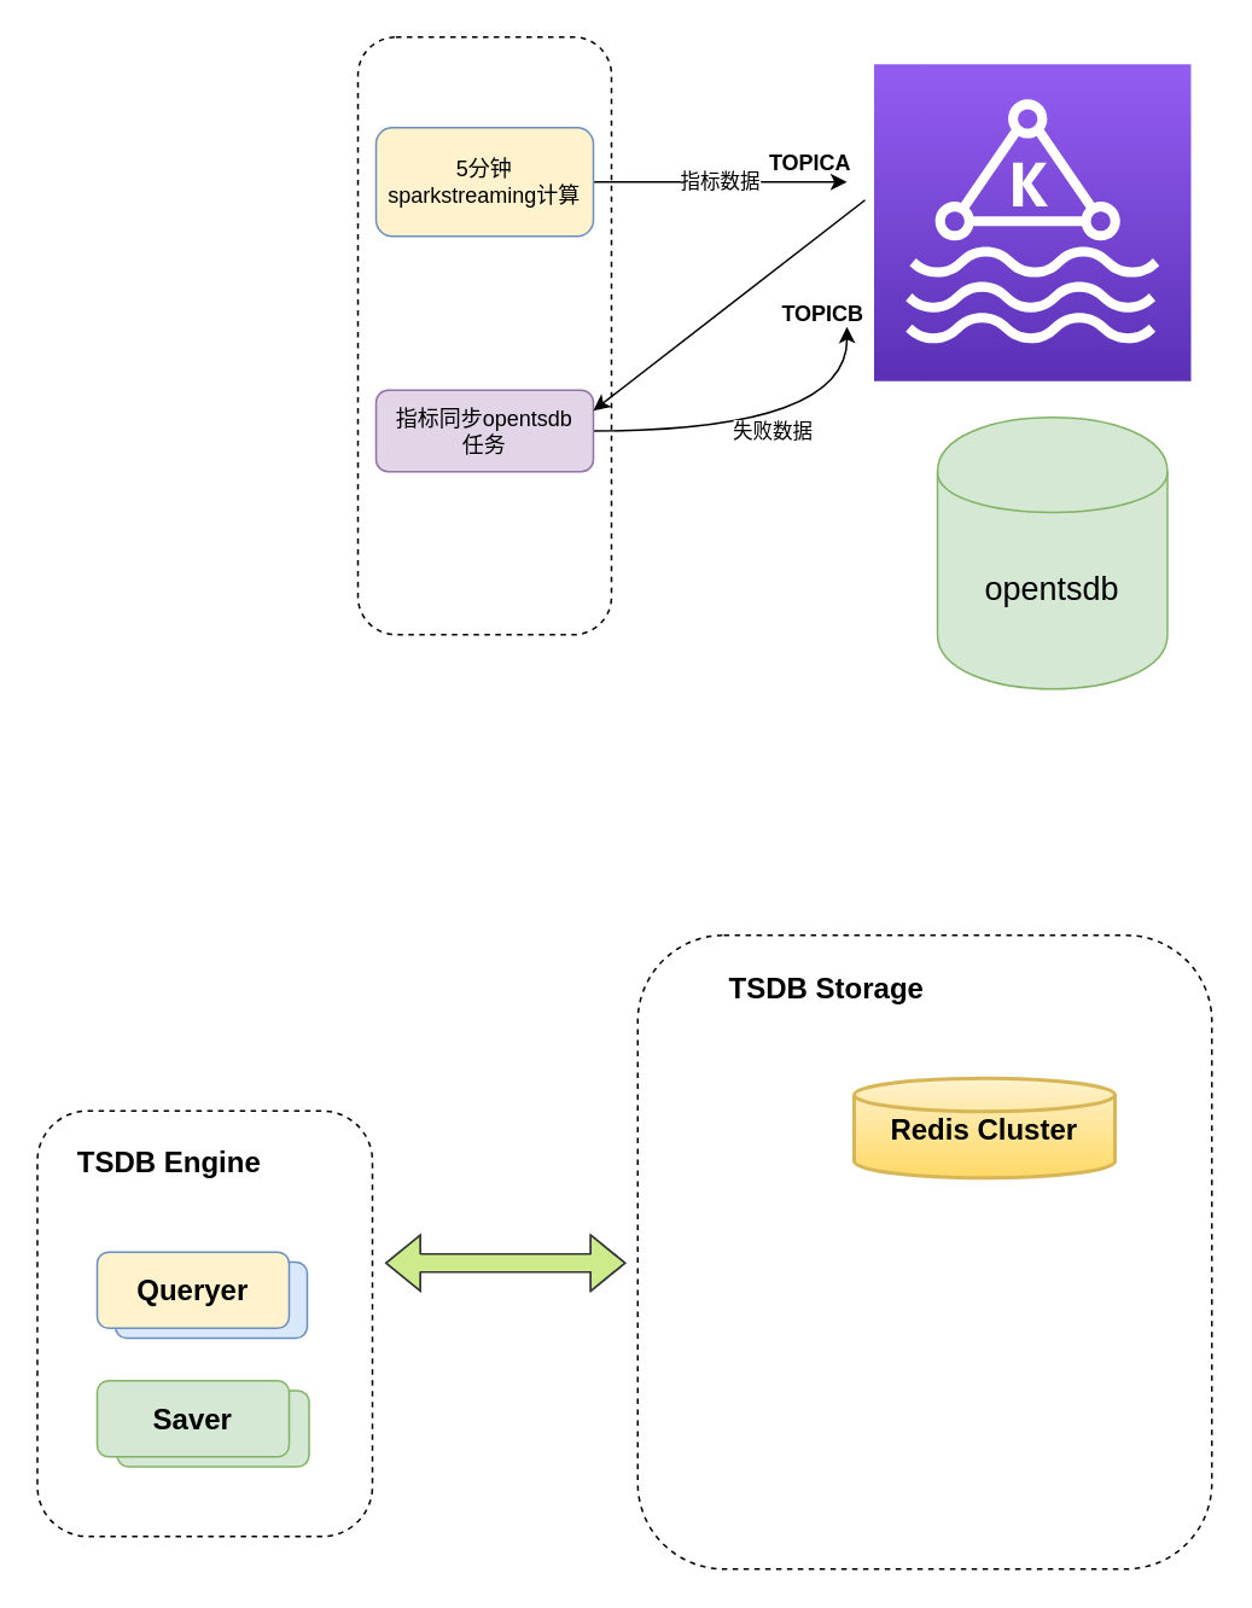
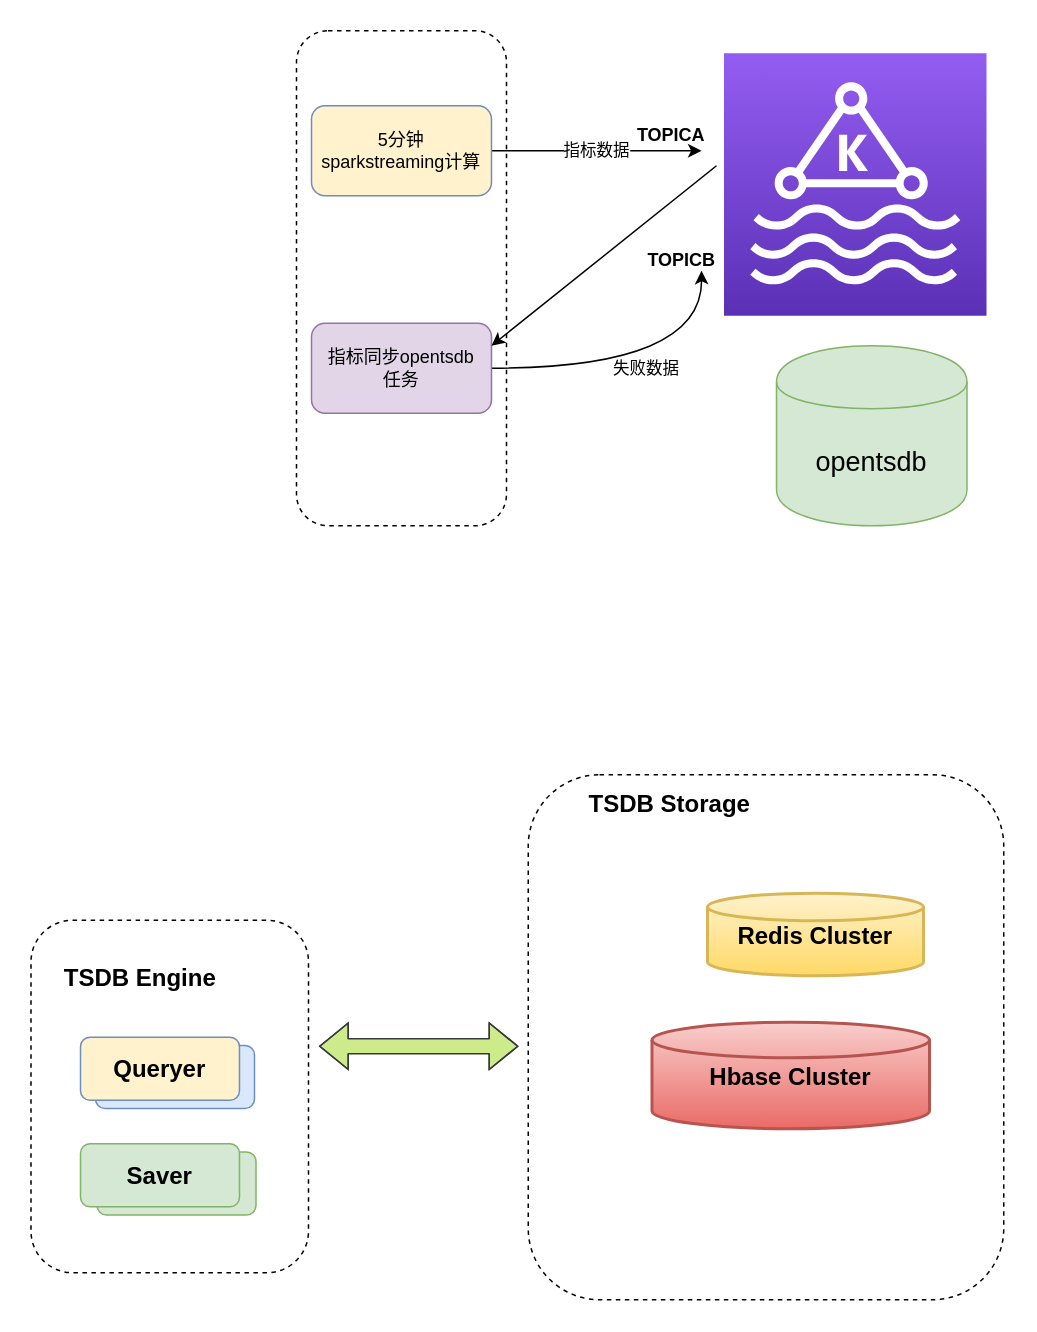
  <mxCell id="0" />
  <mxCell id="1" parent="0" />
  <mxCell id="2" value="" style="rounded=1;whiteSpace=wrap;html=1;dashed=1;fontSize=16;" vertex="1" parent="1"><mxGeometry x="20" y="613" width="185" height="235" as="geometry" /></mxCell>
  <mxCell id="3" value="&lt;font style=&quot;font-size: 16px;&quot;&gt;&lt;b style=&quot;font-size: 16px;&quot;&gt;Saver&lt;/b&gt;&lt;/font&gt;" style="rounded=1;whiteSpace=wrap;html=1;fillColor=#dae8fc;strokeColor=#6c8ebf;fontSize=16;" vertex="1" parent="1"><mxGeometry x="63" y="696.5" width="106" height="42" as="geometry" /></mxCell>
  <mxCell id="4" value="&lt;font style=&quot;font-size: 16px;&quot;&gt;&lt;b style=&quot;font-size: 16px;&quot;&gt;Saver&lt;/b&gt;&lt;/font&gt;" style="rounded=1;whiteSpace=wrap;html=1;fillColor=#d5e8d4;strokeColor=#82b366;fontSize=16;" vertex="1" parent="1"><mxGeometry x="64" y="767.5" width="106" height="42" as="geometry" /></mxCell>
  <mxCell id="5" value="" style="rounded=1;whiteSpace=wrap;html=1;dashed=1;" vertex="1" parent="1"><mxGeometry x="197" y="20" width="140" height="330" as="geometry" /></mxCell>
  <mxCell id="6" value="指标数据" style="edgeStyle=orthogonalEdgeStyle;curved=1;rounded=0;orthogonalLoop=1;jettySize=auto;html=1;exitX=1;exitY=0.5;exitDx=0;exitDy=0;" edge="1" parent="1" source="7"><mxGeometry relative="1" as="geometry"><mxPoint x="467" y="100" as="targetPoint" /></mxGeometry></mxCell>
  <mxCell id="7" value="5分钟&lt;br&gt;sparkstreaming计算" style="rounded=1;whiteSpace=wrap;html=1;fillColor=#fff2cc;strokeColor=#6c8ebf;" vertex="1" parent="1"><mxGeometry x="207" y="70" width="120" height="60" as="geometry" /></mxCell>
  <mxCell id="8" value="失败数据" style="edgeStyle=orthogonalEdgeStyle;curved=1;rounded=0;orthogonalLoop=1;jettySize=auto;html=1;exitX=1;exitY=0.5;exitDx=0;exitDy=0;startArrow=none;startFill=0;endArrow=classic;endFill=1;" edge="1" parent="1" source="9"><mxGeometry relative="1" as="geometry"><mxPoint x="467" y="180" as="targetPoint" /></mxGeometry></mxCell>
- <mxCell id="9" value="指标同步opentsdb&lt;br&gt;任务" style="rounded=1;whiteSpace=wrap;html=1;fillColor=#e1d5e7;strokeColor=#9673a6;" vertex="1" parent="1"><mxGeometry x="207" y="215" width="120" height="45" as="geometry" /></mxCell>
+ <mxCell id="9" value="指标同步opentsdb&lt;br&gt;任务" style="rounded=1;whiteSpace=wrap;html=1;fillColor=#e1d5e7;strokeColor=#9673a6;" vertex="1" parent="1"><mxGeometry x="207" y="215" width="120" height="60" as="geometry" /></mxCell>
  <mxCell id="10" value="" style="outlineConnect=0;fontColor=#232F3E;gradientColor=#945DF2;gradientDirection=north;fillColor=#5A30B5;strokeColor=#ffffff;dashed=0;verticalLabelPosition=bottom;verticalAlign=top;align=center;html=1;fontSize=12;fontStyle=0;aspect=fixed;shape=mxgraph.aws4.resourceIcon;resIcon=mxgraph.aws4.managed_streaming_for_kafka;" vertex="1" parent="1"><mxGeometry x="482" y="35" width="175" height="175" as="geometry" /></mxCell>
  <mxCell id="11" value="" style="endArrow=classic;html=1;entryX=1;entryY=0.25;entryDx=0;entryDy=0;" edge="1" parent="1" target="9"><mxGeometry width="50" height="50" relative="1" as="geometry"><mxPoint x="477" y="110" as="sourcePoint" /><mxPoint x="247" y="290" as="targetPoint" /></mxGeometry></mxCell>
- <mxCell id="12" value="&lt;font style=&quot;font-size: 18px&quot;&gt;opentsdb&lt;/font&gt;" style="shape=cylinder;whiteSpace=wrap;html=1;boundedLbl=1;backgroundOutline=1;fillColor=#d5e8d4;strokeColor=#82b366;" vertex="1" parent="1"><mxGeometry x="517" y="230" width="127" height="150" as="geometry" /></mxCell>
+ <mxCell id="12" value="&lt;font style=&quot;font-size: 18px&quot;&gt;opentsdb&lt;/font&gt;" style="shape=cylinder;whiteSpace=wrap;html=1;boundedLbl=1;backgroundOutline=1;fillColor=#d5e8d4;strokeColor=#82b366;" vertex="1" parent="1"><mxGeometry x="517" y="230" width="127" height="120" as="geometry" /></mxCell>
  <mxCell id="13" value="&lt;b&gt;TOPICA&lt;/b&gt;" style="text;html=1;strokeColor=none;fillColor=none;align=center;verticalAlign=middle;whiteSpace=wrap;rounded=0;" vertex="1" parent="1"><mxGeometry x="427" y="80" width="40" height="20" as="geometry" /></mxCell>
  <mxCell id="14" value="&lt;b&gt;TOPICB&lt;/b&gt;" style="text;html=1;strokeColor=none;fillColor=none;align=center;verticalAlign=middle;whiteSpace=wrap;rounded=0;" vertex="1" parent="1"><mxGeometry x="434" y="163" width="40" height="20" as="geometry" /></mxCell>
- <mxCell id="15" value="&lt;font style=&quot;font-size: 16px;&quot;&gt;&lt;b style=&quot;font-size: 16px;&quot;&gt;TSDB Engine&lt;/b&gt;&lt;/font&gt;" style="text;html=1;strokeColor=none;fillColor=none;align=center;verticalAlign=middle;whiteSpace=wrap;rounded=0;fontSize=16;" vertex="1" parent="1"><mxGeometry x="40" y="629.5" width="106" height="23" as="geometry" /></mxCell>
+ <mxCell id="15" value="&lt;font style=&quot;font-size: 16px;&quot;&gt;&lt;b style=&quot;font-size: 16px;&quot;&gt;TSDB Engine&lt;/b&gt;&lt;/font&gt;" style="text;html=1;strokeColor=none;fillColor=none;align=center;verticalAlign=middle;whiteSpace=wrap;rounded=0;fontSize=16;" vertex="1" parent="1"><mxGeometry x="40" y="639.5" width="106" height="23" as="geometry" /></mxCell>
  <mxCell id="16" value="&lt;font style=&quot;font-size: 16px;&quot;&gt;&lt;b style=&quot;font-size: 16px;&quot;&gt;Queryer&lt;/b&gt;&lt;/font&gt;" style="rounded=1;whiteSpace=wrap;html=1;fillColor=#fff2cc;strokeColor=#6c8ebf;fontSize=16;" vertex="1" parent="1"><mxGeometry x="53" y="691" width="106" height="42" as="geometry" /></mxCell>
  <mxCell id="17" value="&lt;font style=&quot;font-size: 16px;&quot;&gt;&lt;b style=&quot;font-size: 16px;&quot;&gt;Saver&lt;/b&gt;&lt;/font&gt;" style="rounded=1;whiteSpace=wrap;html=1;fillColor=#d5e8d4;strokeColor=#82b366;fontSize=16;" vertex="1" parent="1"><mxGeometry x="53" y="762" width="106" height="42" as="geometry" /></mxCell>
  <mxCell id="18" value="" style="rounded=1;whiteSpace=wrap;html=1;dashed=1;fontSize=16;" vertex="1" parent="1"><mxGeometry x="351.5" y="516" width="317" height="350" as="geometry" /></mxCell>
- <mxCell id="19" value="&lt;font style=&quot;font-size: 16px&quot;&gt;&lt;b style=&quot;font-size: 16px&quot;&gt;TSDB Storage&lt;/b&gt;&lt;/font&gt;" style="text;html=1;strokeColor=none;fillColor=none;align=center;verticalAlign=middle;whiteSpace=wrap;rounded=0;fontSize=16;" vertex="1" parent="1"><mxGeometry x="375" y="531" width="162" height="28" as="geometry" /></mxCell>
+ <mxCell id="19" value="&lt;font style=&quot;font-size: 16px&quot;&gt;&lt;b style=&quot;font-size: 16px&quot;&gt;TSDB Storage&lt;/b&gt;&lt;/font&gt;" style="text;html=1;strokeColor=none;fillColor=none;align=center;verticalAlign=middle;whiteSpace=wrap;rounded=0;fontSize=16;" vertex="1" parent="1"><mxGeometry x="365" y="521" width="162" height="28" as="geometry" /></mxCell>
  <mxCell id="20" value="Redis Cluster" style="strokeWidth=2;html=1;shape=mxgraph.flowchart.database;whiteSpace=wrap;fontSize=16;gradientColor=#ffd966;fillColor=#fff2cc;strokeColor=#d6b656;fontStyle=1" vertex="1" parent="1"><mxGeometry x="471" y="595" width="144" height="55" as="geometry" /></mxCell>
+ <mxCell id="21" value="Hbase Cluster" style="strokeWidth=2;html=1;shape=mxgraph.flowchart.database;whiteSpace=wrap;fontSize=16;gradientColor=#ea6b66;fillColor=#f8cecc;strokeColor=#b85450;fontStyle=1" vertex="1" parent="1"><mxGeometry x="434" y="681" width="185" height="71" as="geometry" /></mxCell>
  <mxCell id="22" value="" style="shape=flexArrow;endArrow=classic;startArrow=classic;html=1;fontSize=16;fillColor=#cdeb8b;strokeColor=#36393d;" edge="1" parent="1"><mxGeometry width="50" height="50" relative="1" as="geometry"><mxPoint x="212" y="697" as="sourcePoint" /><mxPoint x="345" y="697" as="targetPoint" /><Array as="points"><mxPoint x="264" y="697" /></Array></mxGeometry></mxCell>
